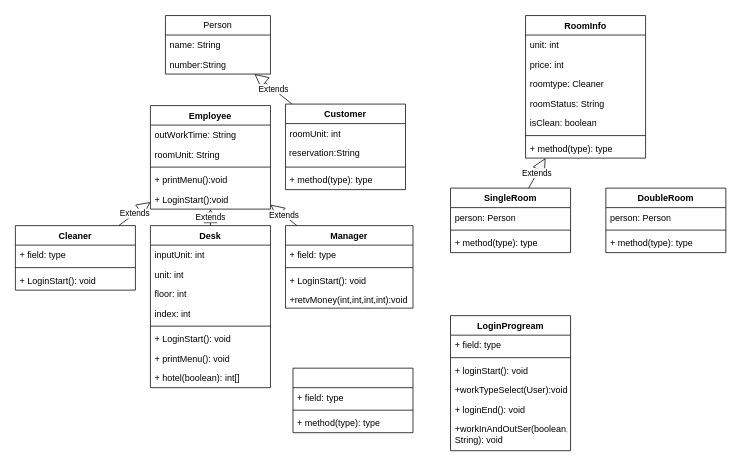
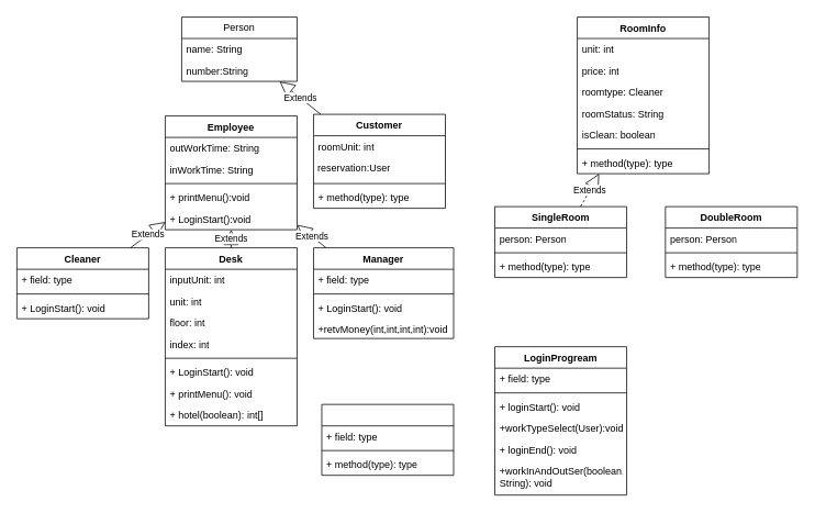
  <mxCell id="0" />
  <mxCell id="1" parent="0" />
  <mxCell id="2" value="Person" style="swimlane;fontStyle=0;childLayout=stackLayout;horizontal=1;startSize=26;fillColor=none;horizontalStack=0;resizeParent=1;resizeParentMax=0;resizeLast=0;collapsible=1;marginBottom=0;whiteSpace=wrap;html=1;" parent="1" vertex="1"><mxGeometry x="220" y="20" width="140" height="78" as="geometry" /></mxCell>
  <mxCell id="3" value="name: String" style="text;strokeColor=none;fillColor=none;align=left;verticalAlign=top;spacingLeft=4;spacingRight=4;overflow=hidden;rotatable=0;points=[[0,0.5],[1,0.5]];portConstraint=eastwest;whiteSpace=wrap;html=1;" parent="2" vertex="1"><mxGeometry y="26" width="140" height="26" as="geometry" /></mxCell>
  <mxCell id="4" value="number:String&lt;br&gt;" style="text;strokeColor=none;fillColor=none;align=left;verticalAlign=top;spacingLeft=4;spacingRight=4;overflow=hidden;rotatable=0;points=[[0,0.5],[1,0.5]];portConstraint=eastwest;whiteSpace=wrap;html=1;" parent="2" vertex="1"><mxGeometry y="52" width="140" height="26" as="geometry" /></mxCell>
  <mxCell id="5" value="Employee" style="swimlane;fontStyle=1;align=center;verticalAlign=top;childLayout=stackLayout;horizontal=1;startSize=26;horizontalStack=0;resizeParent=1;resizeParentMax=0;resizeLast=0;collapsible=1;marginBottom=0;whiteSpace=wrap;html=1;" parent="1" vertex="1"><mxGeometry x="200" y="140" width="160" height="138" as="geometry" /></mxCell>
  <mxCell id="6" value="outWorkTime: String" style="text;strokeColor=none;fillColor=none;align=left;verticalAlign=top;spacingLeft=4;spacingRight=4;overflow=hidden;rotatable=0;points=[[0,0.5],[1,0.5]];portConstraint=eastwest;whiteSpace=wrap;html=1;" parent="5" vertex="1"><mxGeometry y="26" width="160" height="26" as="geometry" /></mxCell>
- <mxCell id="7" value="roomUnit: String" style="text;strokeColor=none;fillColor=none;align=left;verticalAlign=top;spacingLeft=4;spacingRight=4;overflow=hidden;rotatable=0;points=[[0,0.5],[1,0.5]];portConstraint=eastwest;whiteSpace=wrap;html=1;" parent="5" vertex="1"><mxGeometry y="52" width="160" height="26" as="geometry" /></mxCell>
+ <mxCell id="7" value="inWorkTime: String" style="text;strokeColor=none;fillColor=none;align=left;verticalAlign=top;spacingLeft=4;spacingRight=4;overflow=hidden;rotatable=0;points=[[0,0.5],[1,0.5]];portConstraint=eastwest;whiteSpace=wrap;html=1;" parent="5" vertex="1"><mxGeometry y="52" width="160" height="26" as="geometry" /></mxCell>
  <mxCell id="8" value="" style="line;strokeWidth=1;fillColor=none;align=left;verticalAlign=middle;spacingTop=-1;spacingLeft=3;spacingRight=3;rotatable=0;labelPosition=right;points=[];portConstraint=eastwest;strokeColor=inherit;" parent="5" vertex="1"><mxGeometry y="78" width="160" height="8" as="geometry" /></mxCell>
  <mxCell id="9" value="+ printMenu():void&amp;nbsp;" style="text;strokeColor=none;fillColor=none;align=left;verticalAlign=top;spacingLeft=4;spacingRight=4;overflow=hidden;rotatable=0;points=[[0,0.5],[1,0.5]];portConstraint=eastwest;whiteSpace=wrap;html=1;" parent="5" vertex="1"><mxGeometry y="86" width="160" height="26" as="geometry" /></mxCell>
  <mxCell id="10" value="+ LoginStart():void&amp;nbsp;" style="text;strokeColor=none;fillColor=none;align=left;verticalAlign=top;spacingLeft=4;spacingRight=4;overflow=hidden;rotatable=0;points=[[0,0.5],[1,0.5]];portConstraint=eastwest;whiteSpace=wrap;html=1;" vertex="1" parent="5"><mxGeometry y="112" width="160" height="26" as="geometry" /></mxCell>
  <mxCell id="11" value="Customer" style="swimlane;fontStyle=1;align=center;verticalAlign=top;childLayout=stackLayout;horizontal=1;startSize=26;horizontalStack=0;resizeParent=1;resizeParentMax=0;resizeLast=0;collapsible=1;marginBottom=0;whiteSpace=wrap;html=1;" parent="1" vertex="1"><mxGeometry x="380" y="138" width="160" height="114" as="geometry" /></mxCell>
  <mxCell id="12" value="roomUnit: int" style="text;strokeColor=none;fillColor=none;align=left;verticalAlign=top;spacingLeft=4;spacingRight=4;overflow=hidden;rotatable=0;points=[[0,0.5],[1,0.5]];portConstraint=eastwest;whiteSpace=wrap;html=1;" parent="11" vertex="1"><mxGeometry y="26" width="160" height="26" as="geometry" /></mxCell>
- <mxCell id="13" value="&amp;nbsp;reservation:String" style="text;whiteSpace=wrap;html=1;" parent="11" vertex="1"><mxGeometry y="52" width="160" height="28" as="geometry" /></mxCell>
+ <mxCell id="13" value="&amp;nbsp;reservation:User" style="text;whiteSpace=wrap;html=1;" parent="11" vertex="1"><mxGeometry y="52" width="160" height="28" as="geometry" /></mxCell>
  <mxCell id="14" value="" style="line;strokeWidth=1;fillColor=none;align=left;verticalAlign=middle;spacingTop=-1;spacingLeft=3;spacingRight=3;rotatable=0;labelPosition=right;points=[];portConstraint=eastwest;strokeColor=inherit;" parent="11" vertex="1"><mxGeometry y="80" width="160" height="8" as="geometry" /></mxCell>
  <mxCell id="15" value="+ method(type): type" style="text;strokeColor=none;fillColor=none;align=left;verticalAlign=top;spacingLeft=4;spacingRight=4;overflow=hidden;rotatable=0;points=[[0,0.5],[1,0.5]];portConstraint=eastwest;whiteSpace=wrap;html=1;" parent="11" vertex="1"><mxGeometry y="88" width="160" height="26" as="geometry" /></mxCell>
  <mxCell id="16" value="Extends" style="endArrow=block;endSize=16;endFill=0;html=1;rounded=0;" parent="1" source="11" target="2" edge="1"><mxGeometry width="160" relative="1" as="geometry"><mxPoint x="360" y="190" as="sourcePoint" /><mxPoint x="340" y="100" as="targetPoint" /></mxGeometry></mxCell>
  <mxCell id="17" value="Cleaner" style="swimlane;fontStyle=1;align=center;verticalAlign=top;childLayout=stackLayout;horizontal=1;startSize=26;horizontalStack=0;resizeParent=1;resizeParentMax=0;resizeLast=0;collapsible=1;marginBottom=0;whiteSpace=wrap;html=1;" parent="1" vertex="1"><mxGeometry x="20" y="300" width="160" height="86" as="geometry" /></mxCell>
  <mxCell id="18" value="+ field: type" style="text;strokeColor=none;fillColor=none;align=left;verticalAlign=top;spacingLeft=4;spacingRight=4;overflow=hidden;rotatable=0;points=[[0,0.5],[1,0.5]];portConstraint=eastwest;whiteSpace=wrap;html=1;" parent="17" vertex="1"><mxGeometry y="26" width="160" height="26" as="geometry" /></mxCell>
  <mxCell id="19" value="" style="line;strokeWidth=1;fillColor=none;align=left;verticalAlign=middle;spacingTop=-1;spacingLeft=3;spacingRight=3;rotatable=0;labelPosition=right;points=[];portConstraint=eastwest;strokeColor=inherit;" parent="17" vertex="1"><mxGeometry y="52" width="160" height="8" as="geometry" /></mxCell>
  <mxCell id="20" value="+ LoginStart(): void" style="text;strokeColor=none;fillColor=none;align=left;verticalAlign=top;spacingLeft=4;spacingRight=4;overflow=hidden;rotatable=0;points=[[0,0.5],[1,0.5]];portConstraint=eastwest;whiteSpace=wrap;html=1;" parent="17" vertex="1"><mxGeometry y="60" width="160" height="26" as="geometry" /></mxCell>
  <mxCell id="21" value="Extends" style="endArrow=block;endSize=16;endFill=0;html=1;rounded=0;" parent="1" source="17" target="5" edge="1"><mxGeometry width="160" relative="1" as="geometry"><mxPoint x="220" y="296.99" as="sourcePoint" /><mxPoint x="248.96" y="150" as="targetPoint" /></mxGeometry></mxCell>
  <mxCell id="22" value="Manager" style="swimlane;fontStyle=1;align=center;verticalAlign=top;childLayout=stackLayout;horizontal=1;startSize=26;horizontalStack=0;resizeParent=1;resizeParentMax=0;resizeLast=0;collapsible=1;marginBottom=0;whiteSpace=wrap;html=1;" parent="1" vertex="1"><mxGeometry x="380" y="300" width="170" height="110" as="geometry" /></mxCell>
  <mxCell id="23" value="+ field: type" style="text;strokeColor=none;fillColor=none;align=left;verticalAlign=top;spacingLeft=4;spacingRight=4;overflow=hidden;rotatable=0;points=[[0,0.5],[1,0.5]];portConstraint=eastwest;whiteSpace=wrap;html=1;" parent="22" vertex="1"><mxGeometry y="26" width="170" height="26" as="geometry" /></mxCell>
  <mxCell id="24" value="" style="line;strokeWidth=1;fillColor=none;align=left;verticalAlign=middle;spacingTop=-1;spacingLeft=3;spacingRight=3;rotatable=0;labelPosition=right;points=[];portConstraint=eastwest;strokeColor=inherit;" parent="22" vertex="1"><mxGeometry y="52" width="170" height="8" as="geometry" /></mxCell>
  <mxCell id="25" value="+ LoginStart(): void" style="text;strokeColor=none;fillColor=none;align=left;verticalAlign=top;spacingLeft=4;spacingRight=4;overflow=hidden;rotatable=0;points=[[0,0.5],[1,0.5]];portConstraint=eastwest;whiteSpace=wrap;html=1;" parent="22" vertex="1"><mxGeometry y="60" width="170" height="26" as="geometry" /></mxCell>
  <mxCell id="26" value="+retvMoney(int,int,int,int):void" style="text;strokeColor=none;fillColor=none;align=left;verticalAlign=top;spacingLeft=4;spacingRight=4;overflow=hidden;rotatable=0;points=[[0,0.5],[1,0.5]];portConstraint=eastwest;whiteSpace=wrap;html=1;" parent="22" vertex="1"><mxGeometry y="86" width="170" height="24" as="geometry" /></mxCell>
  <mxCell id="27" value="Extends" style="endArrow=block;endSize=16;endFill=0;html=1;rounded=0;" parent="1" source="22" target="5" edge="1"><mxGeometry width="160" relative="1" as="geometry"><mxPoint x="340" y="256" as="sourcePoint" /><mxPoint x="240" y="156" as="targetPoint" /></mxGeometry></mxCell>
  <mxCell id="28" value="RoomInfo" style="swimlane;fontStyle=1;align=center;verticalAlign=top;childLayout=stackLayout;horizontal=1;startSize=26;horizontalStack=0;resizeParent=1;resizeParentMax=0;resizeLast=0;collapsible=1;marginBottom=0;whiteSpace=wrap;html=1;" parent="1" vertex="1"><mxGeometry x="700" y="20" width="160" height="190" as="geometry" /></mxCell>
  <mxCell id="29" value="unit: int" style="text;strokeColor=none;fillColor=none;align=left;verticalAlign=top;spacingLeft=4;spacingRight=4;overflow=hidden;rotatable=0;points=[[0,0.5],[1,0.5]];portConstraint=eastwest;whiteSpace=wrap;html=1;" parent="28" vertex="1"><mxGeometry y="26" width="160" height="26" as="geometry" /></mxCell>
  <mxCell id="30" value="price: int" style="text;strokeColor=none;fillColor=none;align=left;verticalAlign=top;spacingLeft=4;spacingRight=4;overflow=hidden;rotatable=0;points=[[0,0.5],[1,0.5]];portConstraint=eastwest;whiteSpace=wrap;html=1;" parent="28" vertex="1"><mxGeometry y="52" width="160" height="26" as="geometry" /></mxCell>
  <mxCell id="31" value="roomtype: Cleaner" style="text;strokeColor=none;fillColor=none;align=left;verticalAlign=top;spacingLeft=4;spacingRight=4;overflow=hidden;rotatable=0;points=[[0,0.5],[1,0.5]];portConstraint=eastwest;whiteSpace=wrap;html=1;" parent="28" vertex="1"><mxGeometry y="78" width="160" height="26" as="geometry" /></mxCell>
  <mxCell id="32" value="roomStatus: String" style="text;strokeColor=none;fillColor=none;align=left;verticalAlign=top;spacingLeft=4;spacingRight=4;overflow=hidden;rotatable=0;points=[[0,0.5],[1,0.5]];portConstraint=eastwest;whiteSpace=wrap;html=1;" parent="28" vertex="1"><mxGeometry y="104" width="160" height="26" as="geometry" /></mxCell>
  <mxCell id="33" value="isClean: boolean" style="text;strokeColor=none;fillColor=none;align=left;verticalAlign=top;spacingLeft=4;spacingRight=4;overflow=hidden;rotatable=0;points=[[0,0.5],[1,0.5]];portConstraint=eastwest;whiteSpace=wrap;html=1;" parent="28" vertex="1"><mxGeometry y="130" width="160" height="26" as="geometry" /></mxCell>
  <mxCell id="34" value="" style="line;strokeWidth=1;fillColor=none;align=left;verticalAlign=middle;spacingTop=-1;spacingLeft=3;spacingRight=3;rotatable=0;labelPosition=right;points=[];portConstraint=eastwest;strokeColor=inherit;" parent="28" vertex="1"><mxGeometry y="156" width="160" height="8" as="geometry" /></mxCell>
  <mxCell id="35" value="+ method(type): type" style="text;strokeColor=none;fillColor=none;align=left;verticalAlign=top;spacingLeft=4;spacingRight=4;overflow=hidden;rotatable=0;points=[[0,0.5],[1,0.5]];portConstraint=eastwest;whiteSpace=wrap;html=1;" parent="28" vertex="1"><mxGeometry y="164" width="160" height="26" as="geometry" /></mxCell>
  <mxCell id="36" value="SingleRoom" style="swimlane;fontStyle=1;align=center;verticalAlign=top;childLayout=stackLayout;horizontal=1;startSize=26;horizontalStack=0;resizeParent=1;resizeParentMax=0;resizeLast=0;collapsible=1;marginBottom=0;whiteSpace=wrap;html=1;" parent="1" vertex="1"><mxGeometry x="600" y="250" width="160" height="86" as="geometry" /></mxCell>
  <mxCell id="37" value="person: Person" style="text;strokeColor=none;fillColor=none;align=left;verticalAlign=top;spacingLeft=4;spacingRight=4;overflow=hidden;rotatable=0;points=[[0,0.5],[1,0.5]];portConstraint=eastwest;whiteSpace=wrap;html=1;" parent="36" vertex="1"><mxGeometry y="26" width="160" height="26" as="geometry" /></mxCell>
  <mxCell id="38" value="" style="line;strokeWidth=1;fillColor=none;align=left;verticalAlign=middle;spacingTop=-1;spacingLeft=3;spacingRight=3;rotatable=0;labelPosition=right;points=[];portConstraint=eastwest;strokeColor=inherit;" parent="36" vertex="1"><mxGeometry y="52" width="160" height="8" as="geometry" /></mxCell>
  <mxCell id="39" value="+ method(type): type" style="text;strokeColor=none;fillColor=none;align=left;verticalAlign=top;spacingLeft=4;spacingRight=4;overflow=hidden;rotatable=0;points=[[0,0.5],[1,0.5]];portConstraint=eastwest;whiteSpace=wrap;html=1;" parent="36" vertex="1"><mxGeometry y="60" width="160" height="26" as="geometry" /></mxCell>
  <mxCell id="40" value="DoubleRoom" style="swimlane;fontStyle=1;align=center;verticalAlign=top;childLayout=stackLayout;horizontal=1;startSize=26;horizontalStack=0;resizeParent=1;resizeParentMax=0;resizeLast=0;collapsible=1;marginBottom=0;whiteSpace=wrap;html=1;" parent="1" vertex="1"><mxGeometry x="807" y="250" width="160" height="86" as="geometry" /></mxCell>
  <mxCell id="41" value="person: Person" style="text;strokeColor=none;fillColor=none;align=left;verticalAlign=top;spacingLeft=4;spacingRight=4;overflow=hidden;rotatable=0;points=[[0,0.5],[1,0.5]];portConstraint=eastwest;whiteSpace=wrap;html=1;" parent="40" vertex="1"><mxGeometry y="26" width="160" height="26" as="geometry" /></mxCell>
  <mxCell id="42" value="" style="line;strokeWidth=1;fillColor=none;align=left;verticalAlign=middle;spacingTop=-1;spacingLeft=3;spacingRight=3;rotatable=0;labelPosition=right;points=[];portConstraint=eastwest;strokeColor=inherit;" parent="40" vertex="1"><mxGeometry y="52" width="160" height="8" as="geometry" /></mxCell>
  <mxCell id="43" value="+ method(type): type" style="text;strokeColor=none;fillColor=none;align=left;verticalAlign=top;spacingLeft=4;spacingRight=4;overflow=hidden;rotatable=0;points=[[0,0.5],[1,0.5]];portConstraint=eastwest;whiteSpace=wrap;html=1;" parent="40" vertex="1"><mxGeometry y="60" width="160" height="26" as="geometry" /></mxCell>
- <mxCell id="44" value="Extends" style="endArrow=block;endSize=16;endFill=0;html=1;rounded=0;" parent="1" source="36" target="28" edge="1"><mxGeometry width="160" relative="1" as="geometry"><mxPoint x="460" y="138" as="sourcePoint" /><mxPoint x="570" y="46" as="targetPoint" /></mxGeometry></mxCell>
+ <mxCell id="44" value="Extends" style="endArrow=block;endSize=16;endFill=0;html=1;rounded=0;dashed=1;" parent="1" source="36" target="28" edge="1"><mxGeometry width="160" relative="1" as="geometry"><mxPoint x="460" y="138" as="sourcePoint" /><mxPoint x="570" y="46" as="targetPoint" /></mxGeometry></mxCell>
  <mxCell id="45" value="Desk" style="swimlane;fontStyle=1;align=center;verticalAlign=top;childLayout=stackLayout;horizontal=1;startSize=26;horizontalStack=0;resizeParent=1;resizeParentMax=0;resizeLast=0;collapsible=1;marginBottom=0;whiteSpace=wrap;html=1;" parent="1" vertex="1"><mxGeometry x="200" y="300" width="160" height="216" as="geometry" /></mxCell>
  <mxCell id="46" value="inputUnit: int" style="text;strokeColor=none;fillColor=none;align=left;verticalAlign=top;spacingLeft=4;spacingRight=4;overflow=hidden;rotatable=0;points=[[0,0.5],[1,0.5]];portConstraint=eastwest;whiteSpace=wrap;html=1;" parent="45" vertex="1"><mxGeometry y="26" width="160" height="26" as="geometry" /></mxCell>
  <mxCell id="47" value="unit: int" style="text;strokeColor=none;fillColor=none;align=left;verticalAlign=top;spacingLeft=4;spacingRight=4;overflow=hidden;rotatable=0;points=[[0,0.5],[1,0.5]];portConstraint=eastwest;whiteSpace=wrap;html=1;" parent="45" vertex="1"><mxGeometry y="52" width="160" height="26" as="geometry" /></mxCell>
  <mxCell id="48" value="floor: int" style="text;strokeColor=none;fillColor=none;align=left;verticalAlign=top;spacingLeft=4;spacingRight=4;overflow=hidden;rotatable=0;points=[[0,0.5],[1,0.5]];portConstraint=eastwest;whiteSpace=wrap;html=1;" parent="45" vertex="1"><mxGeometry y="78" width="160" height="26" as="geometry" /></mxCell>
  <mxCell id="49" value="index: int" style="text;strokeColor=none;fillColor=none;align=left;verticalAlign=top;spacingLeft=4;spacingRight=4;overflow=hidden;rotatable=0;points=[[0,0.5],[1,0.5]];portConstraint=eastwest;whiteSpace=wrap;html=1;" parent="45" vertex="1"><mxGeometry y="104" width="160" height="26" as="geometry" /></mxCell>
  <mxCell id="50" value="" style="line;strokeWidth=1;fillColor=none;align=left;verticalAlign=middle;spacingTop=-1;spacingLeft=3;spacingRight=3;rotatable=0;labelPosition=right;points=[];portConstraint=eastwest;strokeColor=inherit;" parent="45" vertex="1"><mxGeometry y="130" width="160" height="8" as="geometry" /></mxCell>
  <mxCell id="51" value="+ LoginStart(): void" style="text;strokeColor=none;fillColor=none;align=left;verticalAlign=top;spacingLeft=4;spacingRight=4;overflow=hidden;rotatable=0;points=[[0,0.5],[1,0.5]];portConstraint=eastwest;whiteSpace=wrap;html=1;" parent="45" vertex="1"><mxGeometry y="138" width="160" height="26" as="geometry" /></mxCell>
  <mxCell id="52" value="+ printMenu(): void" style="text;strokeColor=none;fillColor=none;align=left;verticalAlign=top;spacingLeft=4;spacingRight=4;overflow=hidden;rotatable=0;points=[[0,0.5],[1,0.5]];portConstraint=eastwest;whiteSpace=wrap;html=1;" parent="45" vertex="1"><mxGeometry y="164" width="160" height="26" as="geometry" /></mxCell>
  <mxCell id="53" value="+ hotel(boolean): int[]" style="text;strokeColor=none;fillColor=none;align=left;verticalAlign=top;spacingLeft=4;spacingRight=4;overflow=hidden;rotatable=0;points=[[0,0.5],[1,0.5]];portConstraint=eastwest;whiteSpace=wrap;html=1;" parent="45" vertex="1"><mxGeometry y="190" width="160" height="26" as="geometry" /></mxCell>
  <mxCell id="54" value="Extends" style="endArrow=block;endSize=16;endFill=0;html=1;rounded=0;" parent="1" source="45" target="5" edge="1"><mxGeometry width="160" relative="1" as="geometry"><mxPoint x="170" y="350" as="sourcePoint" /><mxPoint x="150" y="240" as="targetPoint" /></mxGeometry></mxCell>
  <mxCell id="55" value="LoginProgream" style="swimlane;fontStyle=1;align=center;verticalAlign=top;childLayout=stackLayout;horizontal=1;startSize=26;horizontalStack=0;resizeParent=1;resizeParentMax=0;resizeLast=0;collapsible=1;marginBottom=0;whiteSpace=wrap;html=1;" parent="1" vertex="1"><mxGeometry x="600" y="420" width="160" height="180" as="geometry" /></mxCell>
  <mxCell id="56" value="+ field: type" style="text;strokeColor=none;fillColor=none;align=left;verticalAlign=top;spacingLeft=4;spacingRight=4;overflow=hidden;rotatable=0;points=[[0,0.5],[1,0.5]];portConstraint=eastwest;whiteSpace=wrap;html=1;" parent="55" vertex="1"><mxGeometry y="26" width="160" height="26" as="geometry" /></mxCell>
  <mxCell id="57" value="" style="line;strokeWidth=1;fillColor=none;align=left;verticalAlign=middle;spacingTop=-1;spacingLeft=3;spacingRight=3;rotatable=0;labelPosition=right;points=[];portConstraint=eastwest;strokeColor=inherit;" parent="55" vertex="1"><mxGeometry y="52" width="160" height="8" as="geometry" /></mxCell>
  <mxCell id="58" value="+ loginStart(): void" style="text;strokeColor=none;fillColor=none;align=left;verticalAlign=top;spacingLeft=4;spacingRight=4;overflow=hidden;rotatable=0;points=[[0,0.5],[1,0.5]];portConstraint=eastwest;whiteSpace=wrap;html=1;" parent="55" vertex="1"><mxGeometry y="60" width="160" height="26" as="geometry" /></mxCell>
  <mxCell id="59" value="+workTypeSelect(User):void" style="text;strokeColor=none;fillColor=none;align=left;verticalAlign=top;spacingLeft=4;spacingRight=4;overflow=hidden;rotatable=0;points=[[0,0.5],[1,0.5]];portConstraint=eastwest;whiteSpace=wrap;html=1;" parent="55" vertex="1"><mxGeometry y="86" width="160" height="26" as="geometry" /></mxCell>
  <mxCell id="60" value="+ loginEnd(): void" style="text;strokeColor=none;fillColor=none;align=left;verticalAlign=top;spacingLeft=4;spacingRight=4;overflow=hidden;rotatable=0;points=[[0,0.5],[1,0.5]];portConstraint=eastwest;whiteSpace=wrap;html=1;" parent="55" vertex="1"><mxGeometry y="112" width="160" height="26" as="geometry" /></mxCell>
  <mxCell id="61" value="+workInAndOutSer(boolean, String): void" style="text;strokeColor=none;fillColor=none;align=left;verticalAlign=top;spacingLeft=4;spacingRight=4;overflow=hidden;rotatable=0;points=[[0,0.5],[1,0.5]];portConstraint=eastwest;whiteSpace=wrap;html=1;" parent="55" vertex="1"><mxGeometry y="138" width="160" height="42" as="geometry" /></mxCell>
  <mxCell id="62" value="" style="swimlane;fontStyle=1;align=center;verticalAlign=top;childLayout=stackLayout;horizontal=1;startSize=26;horizontalStack=0;resizeParent=1;resizeParentMax=0;resizeLast=0;collapsible=1;marginBottom=0;whiteSpace=wrap;html=1;" vertex="1" parent="1"><mxGeometry x="390" y="490" width="160" height="86" as="geometry" /></mxCell>
  <mxCell id="63" value="+ field: type" style="text;strokeColor=none;fillColor=none;align=left;verticalAlign=top;spacingLeft=4;spacingRight=4;overflow=hidden;rotatable=0;points=[[0,0.5],[1,0.5]];portConstraint=eastwest;whiteSpace=wrap;html=1;" vertex="1" parent="62"><mxGeometry y="26" width="160" height="26" as="geometry" /></mxCell>
  <mxCell id="64" value="" style="line;strokeWidth=1;fillColor=none;align=left;verticalAlign=middle;spacingTop=-1;spacingLeft=3;spacingRight=3;rotatable=0;labelPosition=right;points=[];portConstraint=eastwest;strokeColor=inherit;" vertex="1" parent="62"><mxGeometry y="52" width="160" height="8" as="geometry" /></mxCell>
  <mxCell id="65" value="+ method(type): type" style="text;strokeColor=none;fillColor=none;align=left;verticalAlign=top;spacingLeft=4;spacingRight=4;overflow=hidden;rotatable=0;points=[[0,0.5],[1,0.5]];portConstraint=eastwest;whiteSpace=wrap;html=1;" vertex="1" parent="62"><mxGeometry y="60" width="160" height="26" as="geometry" /></mxCell>
